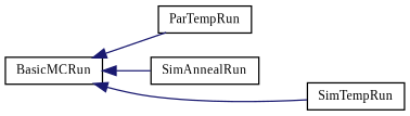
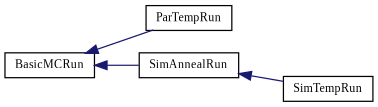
  digraph {
    fontname="Liberation Serif"
    rankdir=LR
    node [color=black fontname="Liberation Serif" fontsize=10 shape=record]
    edge [color=midnightblue dir=back fontname="Liberation Serif" fontsize=10 labelfontname=Helvetica labelfontsize=10 style=solid]
    n1 [height=0.2 label=BasicMCRun width=0.4]
    n2 [height=0.2 label=ParTempRun width=0.4]
    n3 [height=0.2 label=SimAnnealRun width=0.4]
    n4 [height=0.2 label=SimTempRun width=0.4]
    n1 -> n2
    n1 -> n3
-   n1 -> n4
+   n3 -> n4
  }
